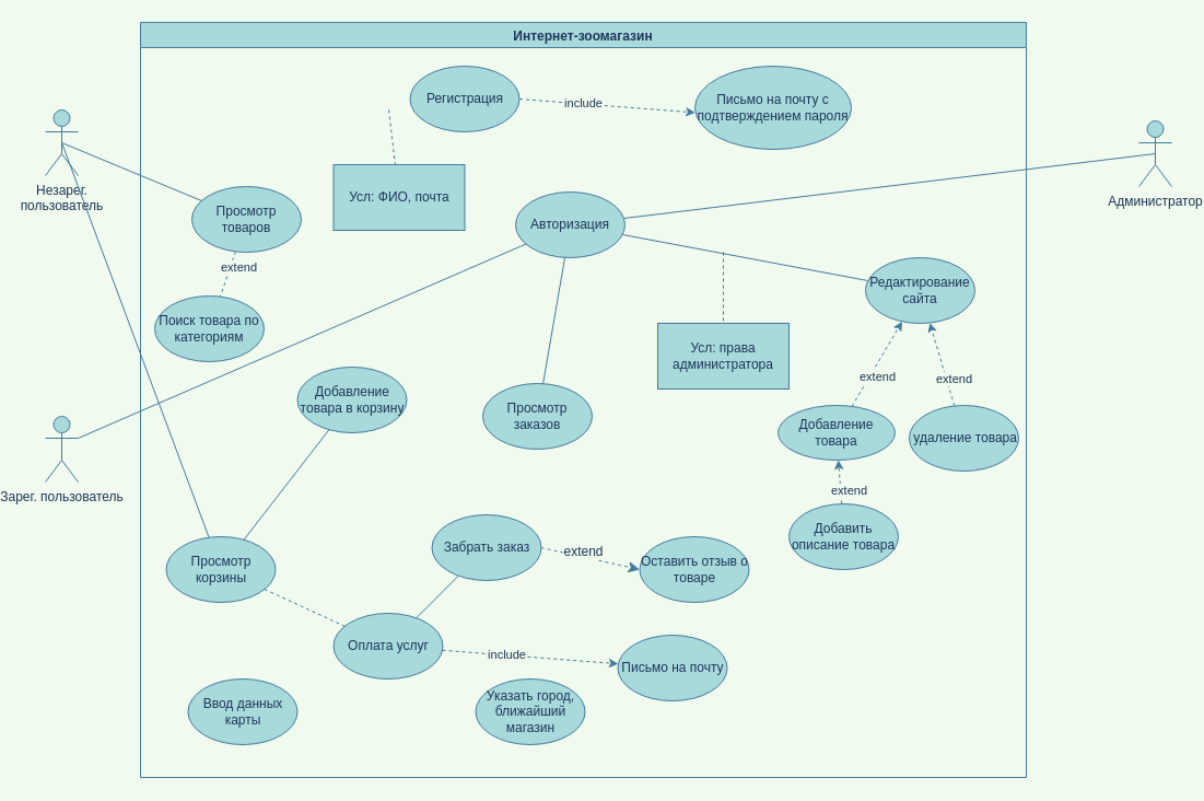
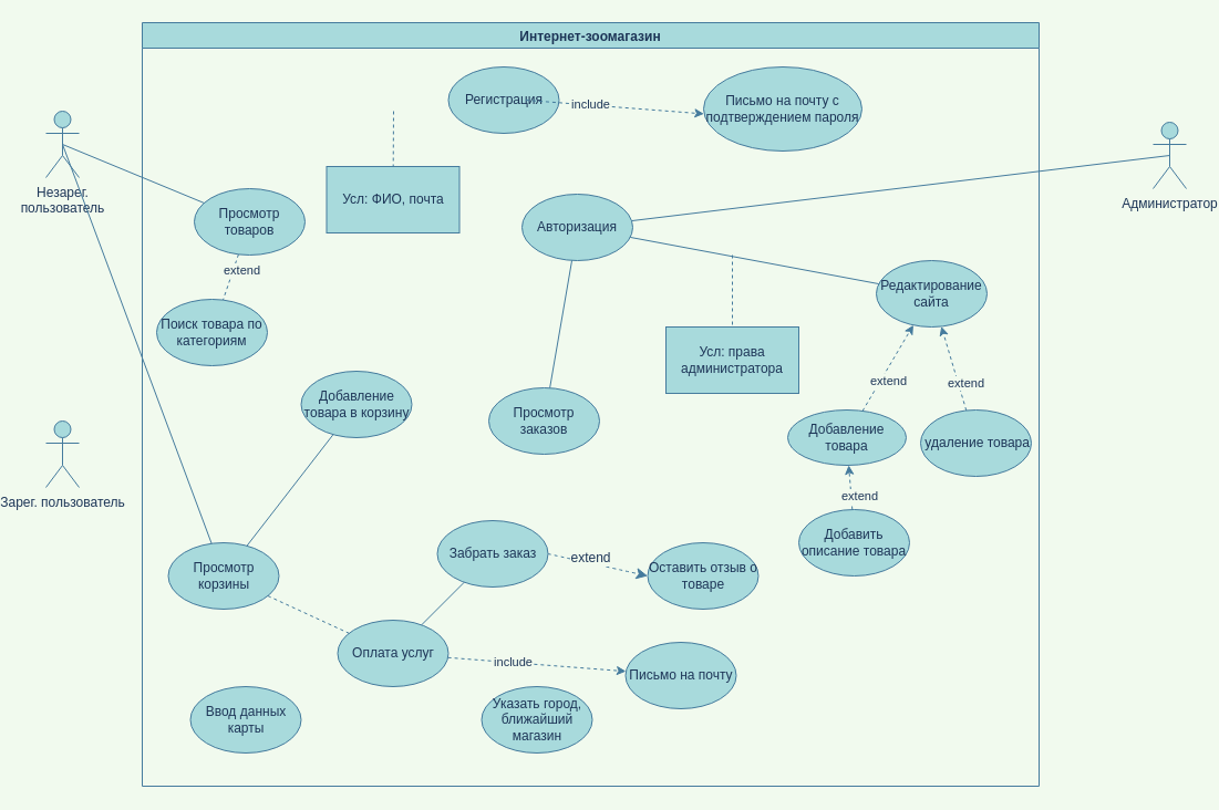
  <mxCell id="0" />
  <mxCell id="1" parent="0" />
  <mxCell id="2" value="Незарег.&lt;br&gt;пользователь" style="shape=umlActor;verticalLabelPosition=bottom;verticalAlign=top;html=1;outlineConnect=0;rounded=0;fillColor=#A8DADC;strokeColor=#457B9D;fontColor=#1D3557;" parent="1" vertex="1"><mxGeometry x="20" y="100" width="30" height="60" as="geometry" /></mxCell>
  <mxCell id="3" value="Зарег. пользователь" style="shape=umlActor;verticalLabelPosition=bottom;verticalAlign=top;html=1;outlineConnect=0;rounded=0;fillColor=#A8DADC;strokeColor=#457B9D;fontColor=#1D3557;" parent="1" vertex="1"><mxGeometry x="20" y="380" width="30" height="60" as="geometry" /></mxCell>
  <mxCell id="4" value="Интернет-зоомагазин" style="swimlane;rounded=0;fillColor=#A8DADC;strokeColor=#457B9D;fontColor=#1D3557;" parent="1" vertex="1"><mxGeometry x="107" y="20" width="810" height="690" as="geometry"><mxRectangle x="267" y="360" width="140" height="30" as="alternateBounds" /></mxGeometry></mxCell>
- <mxCell id="5" value="Регистрация" style="ellipse;whiteSpace=wrap;html=1;rounded=0;fillColor=#A8DADC;strokeColor=#457B9D;fontColor=#1D3557;" parent="4" vertex="1"><mxGeometry x="246.5" y="40" width="100" height="60" as="geometry" /></mxCell>
+ <mxCell id="5" value="Регистрация" style="ellipse;whiteSpace=wrap;html=1;rounded=0;fillColor=#A8DADC;strokeColor=#457B9D;fontColor=#1D3557;" parent="4" vertex="1"><mxGeometry x="276.5" y="40" width="100" height="60" as="geometry" /></mxCell>
  <mxCell id="6" value="Просмотр товаров" style="ellipse;whiteSpace=wrap;html=1;rounded=0;fillColor=#A8DADC;strokeColor=#457B9D;fontColor=#1D3557;" parent="4" vertex="1"><mxGeometry x="47" y="150" width="100" height="60" as="geometry" /></mxCell>
  <mxCell id="7" value="Оплата услуг" style="ellipse;whiteSpace=wrap;html=1;rounded=0;fillColor=#A8DADC;strokeColor=#457B9D;fontColor=#1D3557;" parent="4" vertex="1"><mxGeometry x="176.5" y="540" width="100" height="60" as="geometry" /></mxCell>
  <mxCell id="8" value="Просмотр корзины" style="ellipse;whiteSpace=wrap;html=1;rounded=0;fillColor=#A8DADC;strokeColor=#457B9D;fontColor=#1D3557;" parent="4" vertex="1"><mxGeometry x="23.5" y="470" width="100" height="60" as="geometry" /></mxCell>
  <mxCell id="9" value="" style="endArrow=none;html=1;rounded=0;labelBackgroundColor=#F1FAEE;strokeColor=#457B9D;fontColor=#1D3557;dashed=1;" parent="4" source="8" target="7" edge="1"><mxGeometry width="50" height="50" relative="1" as="geometry"><mxPoint x="271.5" y="524.7" as="sourcePoint" /><mxPoint x="393.5" y="460" as="targetPoint" /></mxGeometry></mxCell>
  <mxCell id="10" value="Ввод данных карты" style="ellipse;whiteSpace=wrap;html=1;rounded=0;fillColor=#A8DADC;strokeColor=#457B9D;fontColor=#1D3557;" parent="4" vertex="1"><mxGeometry x="43.5" y="600" width="100" height="60" as="geometry" /></mxCell>
  <mxCell id="11" value="" style="endArrow=none;dashed=1;html=1;rounded=0;labelBackgroundColor=#F1FAEE;strokeColor=#457B9D;fontColor=#1D3557;" parent="4" target="37" edge="1"><mxGeometry width="50" height="50" relative="1" as="geometry"><mxPoint x="227" y="80" as="sourcePoint" /><mxPoint x="110" y="210" as="targetPoint" /></mxGeometry></mxCell>
  <mxCell id="12" value="Письмо на почту" style="ellipse;whiteSpace=wrap;html=1;rounded=0;fillColor=#A8DADC;strokeColor=#457B9D;fontColor=#1D3557;" parent="4" vertex="1"><mxGeometry x="436.5" y="560" width="100" height="60" as="geometry" /></mxCell>
  <mxCell id="13" value="" style="endArrow=classic;html=1;rounded=0;dashed=1;labelBackgroundColor=#F1FAEE;strokeColor=#457B9D;fontColor=#1D3557;" parent="4" source="7" target="12" edge="1"><mxGeometry width="50" height="50" relative="1" as="geometry"><mxPoint x="448.5" y="440" as="sourcePoint" /><mxPoint x="498.5" y="390" as="targetPoint" /></mxGeometry></mxCell>
  <mxCell id="14" value="include" style="edgeLabel;html=1;align=center;verticalAlign=middle;resizable=0;points=[];rounded=0;labelBackgroundColor=#F1FAEE;fontColor=#1D3557;" parent="13" vertex="1" connectable="0"><mxGeometry x="-0.413" y="2" relative="1" as="geometry"><mxPoint x="11" y="2" as="offset" /></mxGeometry></mxCell>
  <mxCell id="15" value="Добавление товара в корзину" style="ellipse;whiteSpace=wrap;html=1;rounded=0;fillColor=#A8DADC;strokeColor=#457B9D;fontColor=#1D3557;" parent="4" vertex="1"><mxGeometry x="143.5" y="315" width="100" height="60" as="geometry" /></mxCell>
  <mxCell id="16" value="Поиск товара по категориям" style="ellipse;whiteSpace=wrap;html=1;rounded=0;fillColor=#A8DADC;strokeColor=#457B9D;fontColor=#1D3557;" parent="4" vertex="1"><mxGeometry x="13" y="250" width="100" height="60" as="geometry" /></mxCell>
  <mxCell id="17" value="" style="endArrow=none;html=1;rounded=0;dashed=1;labelBackgroundColor=#F1FAEE;strokeColor=#457B9D;fontColor=#1D3557;" parent="4" source="6" target="16" edge="1"><mxGeometry width="50" height="50" relative="1" as="geometry"><mxPoint x="203" y="210" as="sourcePoint" /><mxPoint x="203" y="430" as="targetPoint" /></mxGeometry></mxCell>
  <mxCell id="18" value="extend" style="edgeLabel;html=1;align=center;verticalAlign=middle;resizable=0;points=[];rounded=0;labelBackgroundColor=#F1FAEE;fontColor=#1D3557;" parent="17" vertex="1" connectable="0"><mxGeometry x="-0.354" y="3" relative="1" as="geometry"><mxPoint x="4" as="offset" /></mxGeometry></mxCell>
  <mxCell id="19" value="Редактирование сайта&lt;span style=&quot;color: rgba(0, 0, 0, 0); font-family: monospace; font-size: 0px; text-align: start;&quot;&gt;%3CmxGraphModel%3E%3Croot%3E%3CmxCell%20id%3D%220%22%2F%3E%3CmxCell%20id%3D%221%22%20parent%3D%220%22%2F%3E%3CmxCell%20id%3D%222%22%20value%3D%22%D0%9F%D0%B8%D1%81%D1%8C%D0%BC%D0%BE%20%D0%BD%D0%B0%20%D0%BF%D0%BE%D1%87%D1%82%D1%83%22%20style%3D%22ellipse%3BwhiteSpace%3Dwrap%3Bhtml%3D1%3BstrokeColor%3D%23909090%3BfontColor%3D%231A1A1A%3BfillColor%3D%23F5AB50%3B%22%20vertex%3D%221%22%20parent%3D%221%22%3E%3CmxGeometry%20x%3D%22580%22%20y%3D%22300%22%20width%3D%22100%22%20height%3D%2260%22%20as%3D%22geometry%22%2F%3E%3C%2FmxCell%3E%3C%2Froot%3E%3C%2FmxGraphModel%3E&lt;/span&gt;&lt;span style=&quot;color: rgba(0, 0, 0, 0); font-family: monospace; font-size: 0px; text-align: start;&quot;&gt;%3CmxGraphModel%3E%3Croot%3E%3CmxCell%20id%3D%220%22%2F%3E%3CmxCell%20id%3D%221%22%20parent%3D%220%22%2F%3E%3CmxCell%20id%3D%222%22%20value%3D%22%D0%9F%D0%B8%D1%81%D1%8C%D0%BC%D0%BE%20%D0%BD%D0%B0%20%D0%BF%D0%BE%D1%87%D1%82%D1%83%22%20style%3D%22ellipse%3BwhiteSpace%3Dwrap%3Bhtml%3D1%3BstrokeColor%3D%23909090%3BfontColor%3D%231A1A1A%3BfillColor%3D%23F5AB50%3B%22%20vertex%3D%221%22%20parent%3D%221%22%3E%3CmxGeometry%20x%3D%22580%22%20y%3D%22300%22%20width%3D%22100%22%20height%3D%2260%22%20as%3D%22geometry%22%2F%3E%3C%2FmxCell%3E%3C%2Froot%3E%3C%2FmxGraphModel%3E&lt;/span&gt;" style="ellipse;whiteSpace=wrap;html=1;rounded=0;fillColor=#A8DADC;strokeColor=#457B9D;fontColor=#1D3557;" parent="4" vertex="1"><mxGeometry x="663" y="215" width="100" height="60" as="geometry" /></mxCell>
  <mxCell id="20" value="&amp;nbsp;удаление товара" style="ellipse;whiteSpace=wrap;html=1;rounded=0;fillColor=#A8DADC;strokeColor=#457B9D;fontColor=#1D3557;" parent="4" vertex="1"><mxGeometry x="703" y="350" width="100" height="60" as="geometry" /></mxCell>
  <mxCell id="21" value="Добавить описание товара" style="ellipse;whiteSpace=wrap;html=1;rounded=0;fillColor=#A8DADC;strokeColor=#457B9D;fontColor=#1D3557;" parent="4" vertex="1"><mxGeometry x="593" y="440" width="100" height="60" as="geometry" /></mxCell>
  <mxCell id="22" value="" style="endArrow=classic;html=1;rounded=0;dashed=1;labelBackgroundColor=#F1FAEE;strokeColor=#457B9D;fontColor=#1D3557;" parent="4" source="20" target="19" edge="1"><mxGeometry width="50" height="50" relative="1" as="geometry"><mxPoint x="445" y="185" as="sourcePoint" /><mxPoint x="495" y="135" as="targetPoint" /></mxGeometry></mxCell>
  <mxCell id="23" value="extend" style="edgeLabel;html=1;align=center;verticalAlign=middle;resizable=0;points=[];rounded=0;labelBackgroundColor=#F1FAEE;fontColor=#1D3557;" parent="22" vertex="1" connectable="0"><mxGeometry x="-0.328" y="3" relative="1" as="geometry"><mxPoint x="10" as="offset" /></mxGeometry></mxCell>
  <mxCell id="24" value="Оставить отзыв о товаре" style="ellipse;whiteSpace=wrap;html=1;rounded=0;fillColor=#A8DADC;strokeColor=#457B9D;fontColor=#1D3557;" parent="4" vertex="1"><mxGeometry x="456.5" y="470" width="100" height="60" as="geometry" /></mxCell>
  <mxCell id="25" value="Указать город, ближайший магазин" style="ellipse;whiteSpace=wrap;html=1;rounded=0;fillColor=#A8DADC;strokeColor=#457B9D;fontColor=#1D3557;" parent="4" vertex="1"><mxGeometry x="306.5" y="600" width="100" height="60" as="geometry" /></mxCell>
  <mxCell id="26" value="Просмотр заказов" style="ellipse;whiteSpace=wrap;html=1;rounded=0;fillColor=#A8DADC;strokeColor=#457B9D;fontColor=#1D3557;" parent="4" vertex="1"><mxGeometry x="313" y="330" width="100" height="60" as="geometry" /></mxCell>
  <mxCell id="27" value="Забрать заказ" style="ellipse;whiteSpace=wrap;html=1;rounded=0;fillColor=#A8DADC;strokeColor=#457B9D;fontColor=#1D3557;" parent="4" vertex="1"><mxGeometry x="266.5" y="450" width="100" height="60" as="geometry" /></mxCell>
  <mxCell id="28" value="" style="endArrow=none;html=1;rounded=0;labelBackgroundColor=#F1FAEE;strokeColor=#457B9D;fontColor=#1D3557;" parent="4" source="27" target="7" edge="1"><mxGeometry width="50" height="50" relative="1" as="geometry"><mxPoint x="374.25" y="514.83" as="sourcePoint" /><mxPoint x="458.75" y="565.17" as="targetPoint" /></mxGeometry></mxCell>
  <mxCell id="29" value="" style="endArrow=classic;html=1;rounded=0;strokeWidth=1;fontSize=12;startSize=14;endSize=8;curved=1;dashed=1;exitX=1;exitY=0.5;exitDx=0;exitDy=0;labelBackgroundColor=#F1FAEE;strokeColor=#457B9D;fontColor=#1D3557;entryX=0;entryY=0.5;entryDx=0;entryDy=0;" parent="4" source="27" target="24" edge="1"><mxGeometry width="50" height="50" relative="1" as="geometry"><mxPoint x="465.85" y="351.52" as="sourcePoint" /><mxPoint x="516.5" y="400" as="targetPoint" /></mxGeometry></mxCell>
  <mxCell id="30" value="extend" style="edgeLabel;html=1;align=center;verticalAlign=middle;resizable=0;points=[];fontSize=12;labelBackgroundColor=#F1FAEE;fontColor=#1D3557;rounded=0;" parent="29" vertex="1" connectable="0"><mxGeometry x="-0.255" relative="1" as="geometry"><mxPoint x="5" y="-4" as="offset" /></mxGeometry></mxCell>
  <mxCell id="31" value="Авторизация" style="ellipse;whiteSpace=wrap;html=1;rounded=0;fillColor=#A8DADC;strokeColor=#457B9D;fontColor=#1D3557;" parent="4" vertex="1"><mxGeometry x="343" y="155" width="100" height="60" as="geometry" /></mxCell>
  <mxCell id="32" value="" style="endArrow=none;html=1;labelBackgroundColor=#F1FAEE;strokeColor=#457B9D;fontColor=#1D3557;" parent="4" source="31" target="26" edge="1"><mxGeometry width="50" height="50" relative="1" as="geometry"><mxPoint x="543" y="160" as="sourcePoint" /><mxPoint x="453" y="280" as="targetPoint" /></mxGeometry></mxCell>
  <mxCell id="33" value="" style="endArrow=none;html=1;labelBackgroundColor=#F1FAEE;strokeColor=#457B9D;fontColor=#1D3557;" parent="4" source="31" target="19" edge="1"><mxGeometry width="50" height="50" relative="1" as="geometry"><mxPoint x="603" y="220" as="sourcePoint" /><mxPoint x="453" y="280" as="targetPoint" /></mxGeometry></mxCell>
  <mxCell id="34" value="Усл: права администратора" style="rounded=0;whiteSpace=wrap;html=1;fillColor=#A8DADC;strokeColor=#457B9D;fontColor=#1D3557;" parent="4" vertex="1"><mxGeometry x="473" y="275" width="120" height="60" as="geometry" /></mxCell>
  <mxCell id="35" value="" style="endArrow=none;dashed=1;html=1;labelBackgroundColor=#F1FAEE;strokeColor=#457B9D;fontColor=#1D3557;" parent="4" target="34" edge="1"><mxGeometry width="50" height="50" relative="1" as="geometry"><mxPoint x="533" y="210" as="sourcePoint" /><mxPoint x="573" y="292.5" as="targetPoint" /></mxGeometry></mxCell>
  <mxCell id="36" value="" style="endArrow=none;html=1;rounded=0;labelBackgroundColor=#F1FAEE;strokeColor=#457B9D;fontColor=#1D3557;" parent="4" source="8" target="15" edge="1"><mxGeometry width="50" height="50" relative="1" as="geometry"><mxPoint x="13.5" y="460" as="sourcePoint" /><mxPoint x="133.5" y="400" as="targetPoint" /></mxGeometry></mxCell>
- <mxCell id="37" value="Усл: ФИО, почта" style="rounded=0;whiteSpace=wrap;html=1;fillColor=#A8DADC;strokeColor=#457B9D;fontColor=#1D3557;" parent="4" vertex="1"><mxGeometry x="176.5" y="130" width="120" height="60" as="geometry" /></mxCell>
+ <mxCell id="37" value="Усл: ФИО, почта" style="rounded=0;whiteSpace=wrap;html=1;fillColor=#A8DADC;strokeColor=#457B9D;fontColor=#1D3557;" parent="4" vertex="1"><mxGeometry x="166.5" y="130" width="120" height="60" as="geometry" /></mxCell>
  <mxCell id="38" value="" style="endArrow=classic;html=1;rounded=0;dashed=1;labelBackgroundColor=#F1FAEE;strokeColor=#457B9D;fontColor=#1D3557;" parent="4" edge="1"><mxGeometry width="50" height="50" relative="1" as="geometry"><mxPoint x="346.502" y="69.999" as="sourcePoint" /><mxPoint x="507.306" y="82.405" as="targetPoint" /></mxGeometry></mxCell>
  <mxCell id="39" value="include" style="edgeLabel;html=1;align=center;verticalAlign=middle;resizable=0;points=[];rounded=0;labelBackgroundColor=#F1FAEE;fontColor=#1D3557;" parent="38" vertex="1" connectable="0"><mxGeometry x="-0.413" y="2" relative="1" as="geometry"><mxPoint x="11" y="2" as="offset" /></mxGeometry></mxCell>
  <mxCell id="40" value="Письмо на почту с подтверждением пароля" style="ellipse;whiteSpace=wrap;html=1;rounded=0;fillColor=#A8DADC;strokeColor=#457B9D;fontColor=#1D3557;" parent="4" vertex="1"><mxGeometry x="507" y="40" width="143" height="76" as="geometry" /></mxCell>
  <mxCell id="41" value="Добавление товара" style="ellipse;whiteSpace=wrap;html=1;rounded=0;fillColor=#A8DADC;strokeColor=#457B9D;fontColor=#1D3557;direction=south;" parent="4" vertex="1"><mxGeometry x="583" y="350" width="107" height="50" as="geometry" /></mxCell>
  <mxCell id="42" value="" style="endArrow=classic;html=1;rounded=0;dashed=1;labelBackgroundColor=#F1FAEE;strokeColor=#457B9D;fontColor=#1D3557;" parent="4" source="41" target="19" edge="1"><mxGeometry width="50" height="50" relative="1" as="geometry"><mxPoint x="672.529" y="350.0" as="sourcePoint" /><mxPoint x="650.002" y="274.077" as="targetPoint" /></mxGeometry></mxCell>
  <mxCell id="43" value="extend" style="edgeLabel;html=1;align=center;verticalAlign=middle;resizable=0;points=[];rounded=0;labelBackgroundColor=#F1FAEE;fontColor=#1D3557;" parent="42" vertex="1" connectable="0"><mxGeometry x="-0.328" y="3" relative="1" as="geometry"><mxPoint x="10" as="offset" /></mxGeometry></mxCell>
  <mxCell id="44" value="" style="endArrow=classic;html=1;rounded=0;dashed=1;labelBackgroundColor=#F1FAEE;strokeColor=#457B9D;fontColor=#1D3557;" parent="4" source="21" target="41" edge="1"><mxGeometry width="50" height="50" relative="1" as="geometry"><mxPoint x="717.138" y="487.572" as="sourcePoint" /><mxPoint x="763.0" y="409.999" as="targetPoint" /></mxGeometry></mxCell>
  <mxCell id="45" value="extend" style="edgeLabel;html=1;align=center;verticalAlign=middle;resizable=0;points=[];rounded=0;labelBackgroundColor=#F1FAEE;fontColor=#1D3557;" parent="44" vertex="1" connectable="0"><mxGeometry x="-0.328" y="3" relative="1" as="geometry"><mxPoint x="10" as="offset" /></mxGeometry></mxCell>
- <mxCell id="46" value="" style="endArrow=none;html=1;rounded=0;exitX=1;exitY=0.333;exitDx=0;exitDy=0;exitPerimeter=0;labelBackgroundColor=#F1FAEE;strokeColor=#457B9D;fontColor=#1D3557;" parent="1" source="3" target="31" edge="1"><mxGeometry width="50" height="50" relative="1" as="geometry"><mxPoint x="140" y="480" as="sourcePoint" /><mxPoint x="140" y="450" as="targetPoint" /></mxGeometry></mxCell>
  <mxCell id="47" value="Администратор" style="shape=umlActor;verticalLabelPosition=bottom;verticalAlign=top;html=1;outlineConnect=0;rounded=0;fillColor=#A8DADC;strokeColor=#457B9D;fontColor=#1D3557;" parent="1" vertex="1"><mxGeometry x="1020" y="110" width="30" height="60" as="geometry" /></mxCell>
  <mxCell id="48" value="" style="endArrow=none;html=1;entryX=0.5;entryY=0.5;entryDx=0;entryDy=0;entryPerimeter=0;labelBackgroundColor=#F1FAEE;strokeColor=#457B9D;fontColor=#1D3557;" parent="1" source="31" target="47" edge="1"><mxGeometry width="50" height="50" relative="1" as="geometry"><mxPoint x="820" y="160" as="sourcePoint" /><mxPoint x="710" y="160" as="targetPoint" /></mxGeometry></mxCell>
  <mxCell id="49" value="" style="endArrow=none;html=1;rounded=0;exitX=0.5;exitY=0.5;exitDx=0;exitDy=0;exitPerimeter=0;labelBackgroundColor=#F1FAEE;strokeColor=#457B9D;fontColor=#1D3557;" parent="1" source="2" target="6" edge="1"><mxGeometry width="50" height="50" relative="1" as="geometry"><mxPoint x="175.5" y="230" as="sourcePoint" /><mxPoint x="225.5" y="180" as="targetPoint" /></mxGeometry></mxCell>
  <mxCell id="50" value="" style="endArrow=none;html=1;rounded=0;exitX=0.5;exitY=0.5;exitDx=0;exitDy=0;exitPerimeter=0;labelBackgroundColor=#F1FAEE;strokeColor=#457B9D;fontColor=#1D3557;" parent="1" source="2" target="8" edge="1"><mxGeometry width="50" height="50" relative="1" as="geometry"><mxPoint x="250.5" y="110" as="sourcePoint" /><mxPoint x="300.5" y="60" as="targetPoint" /></mxGeometry></mxCell>
